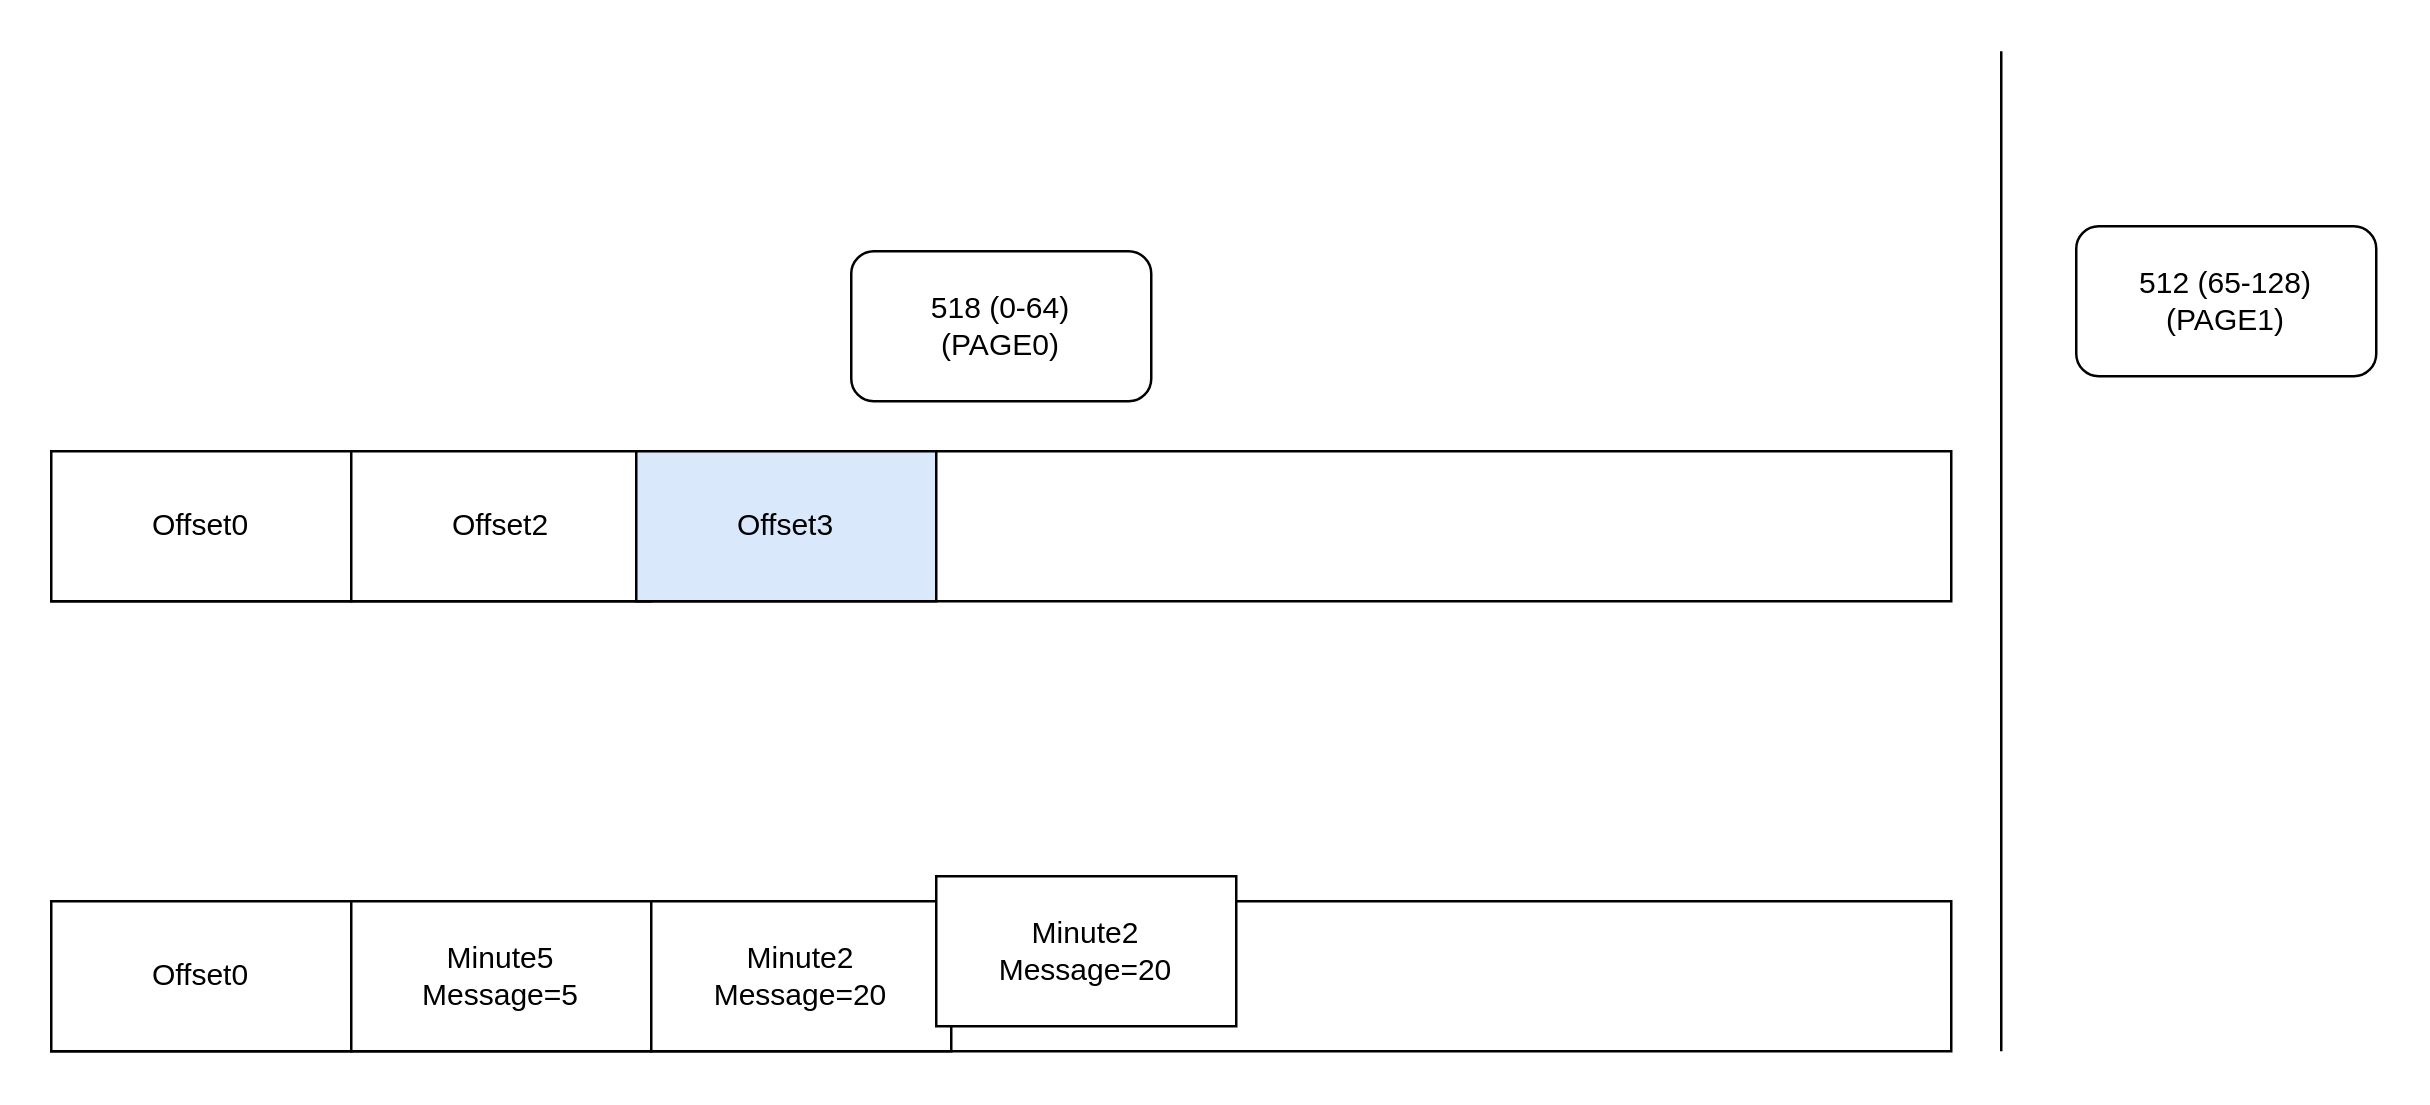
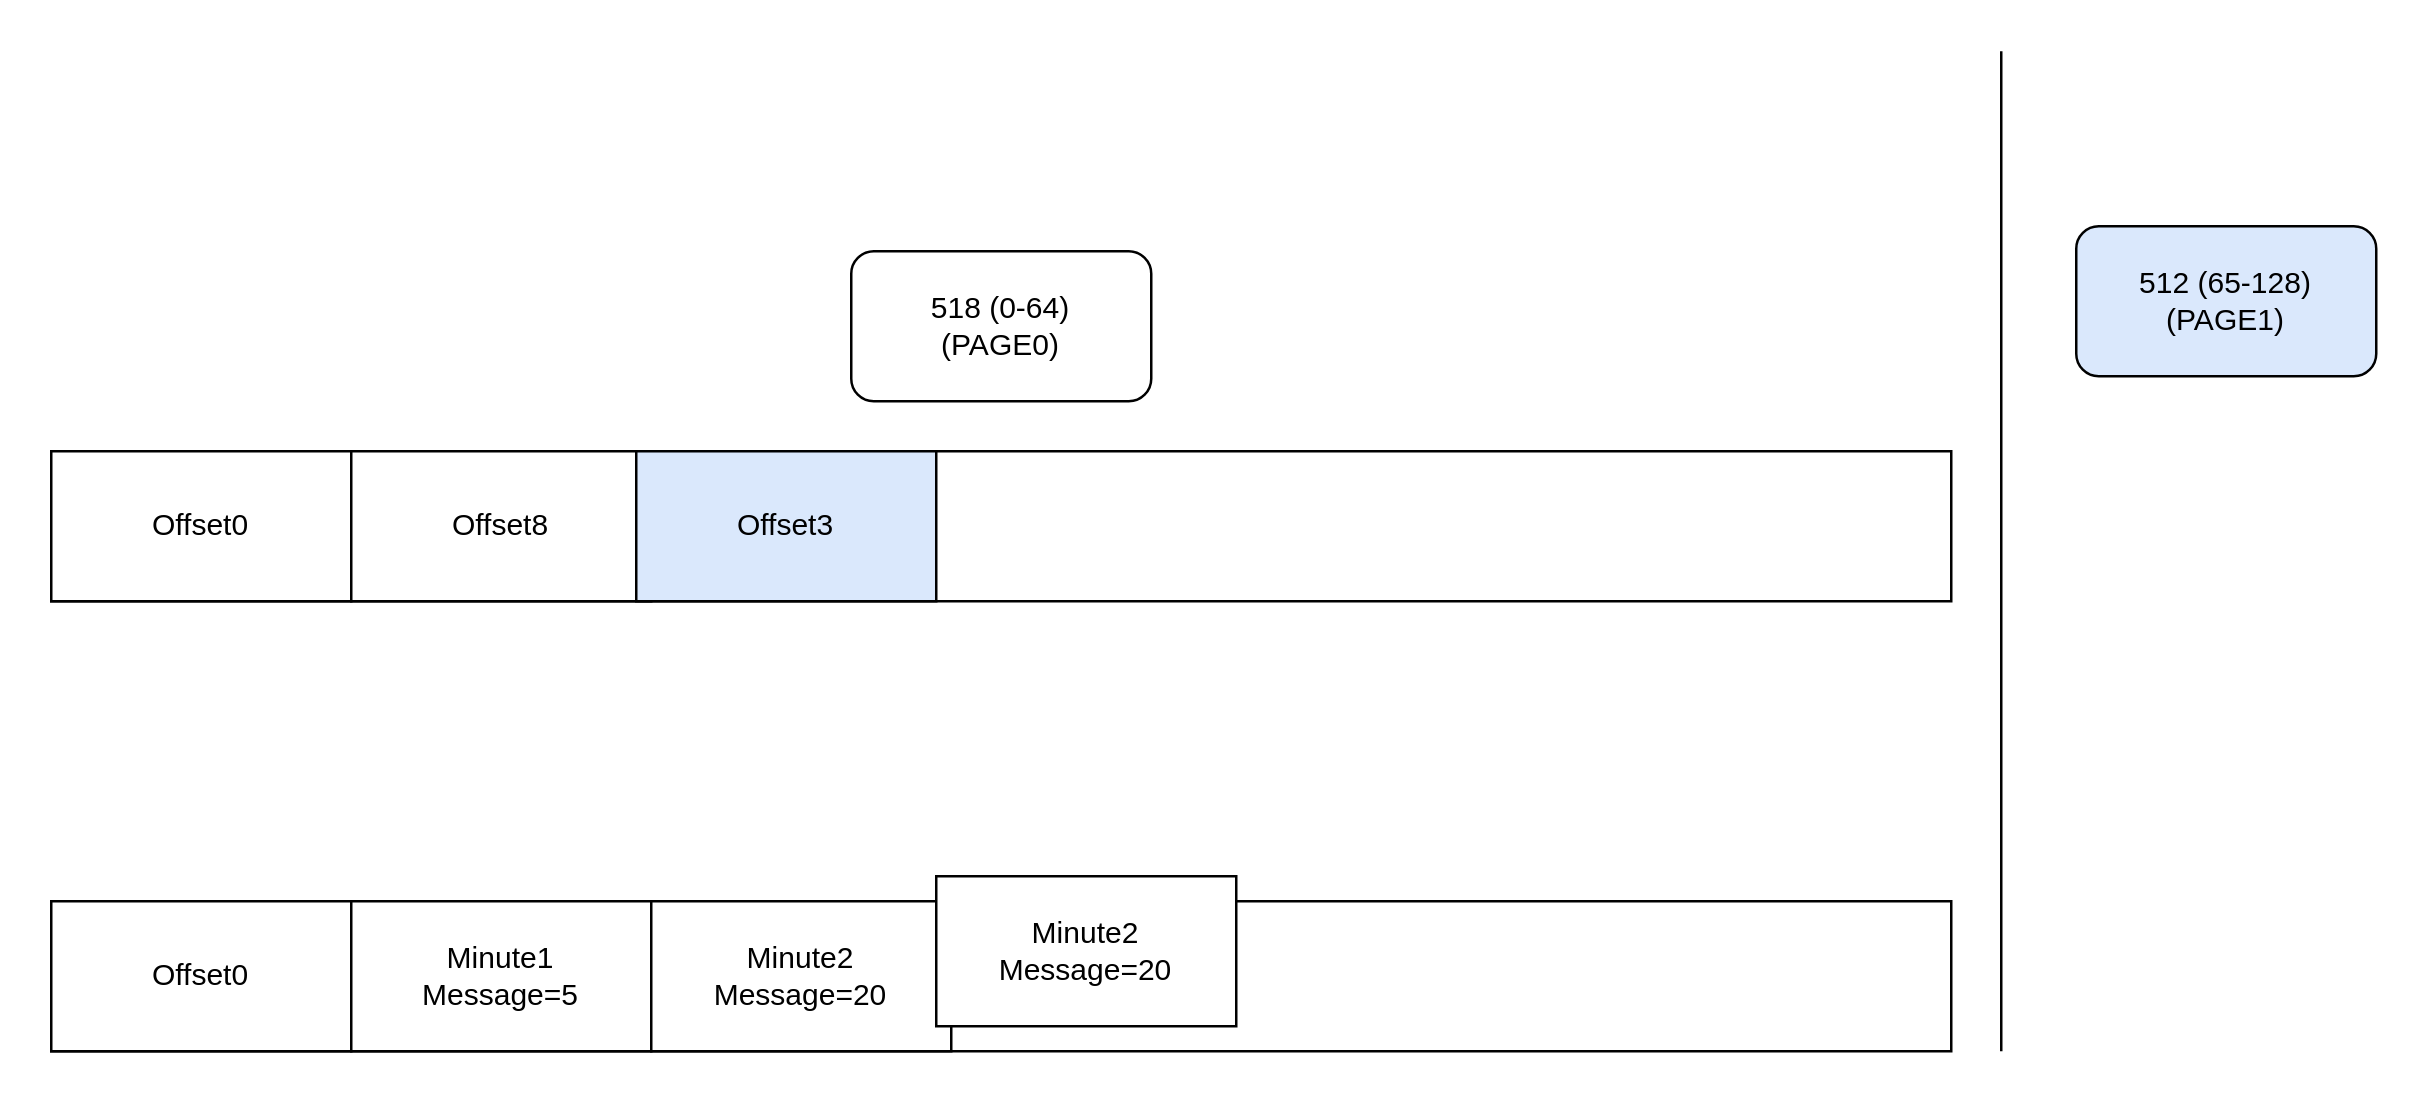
  <mxCell id="0" />
  <mxCell id="1" parent="0" />
  <mxCell id="2" value="" style="rounded=0;whiteSpace=wrap;html=1;" parent="1" vertex="1"><mxGeometry x="20" y="180" width="760" height="60" as="geometry" /></mxCell>
  <mxCell id="3" value="Offset0" style="rounded=0;whiteSpace=wrap;html=1;" parent="1" vertex="1"><mxGeometry x="20" y="180" width="120" height="60" as="geometry" /></mxCell>
- <mxCell id="4" value="Offset2" style="rounded=0;whiteSpace=wrap;html=1;" parent="1" vertex="1"><mxGeometry x="140" y="180" width="120" height="60" as="geometry" /></mxCell>
+ <mxCell id="4" value="Offset8" style="rounded=0;whiteSpace=wrap;html=1;" parent="1" vertex="1"><mxGeometry x="140" y="180" width="120" height="60" as="geometry" /></mxCell>
  <mxCell id="5" value="" style="endArrow=none;html=1;" parent="1" edge="1"><mxGeometry width="50" height="50" relative="1" as="geometry"><mxPoint x="800" y="420" as="sourcePoint" /><mxPoint x="800" as="targetPoint" y="20" /></mxGeometry></mxCell>
  <mxCell id="6" value="518 (0-64)&lt;br&gt;(PAGE0)" style="rounded=1;whiteSpace=wrap;html=1;" parent="1" vertex="1"><mxGeometry x="340" y="100" width="120" height="60" as="geometry" /></mxCell>
- <mxCell id="7" value="512 (65-128)&lt;br&gt;(PAGE1)" style="rounded=1;whiteSpace=wrap;html=1;" parent="1" vertex="1"><mxGeometry x="830" y="90" width="120" height="60" as="geometry" /></mxCell>
+ <mxCell id="7" value="512 (65-128)&lt;br&gt;(PAGE1)" style="rounded=1;whiteSpace=wrap;html=1;fillColor=#dae8fc;" parent="1" vertex="1"><mxGeometry x="830" y="90" width="120" height="60" as="geometry" /></mxCell>
  <mxCell id="8" value="Offset3" style="rounded=0;whiteSpace=wrap;html=1;fillColor=#dae8fc;" parent="1" vertex="1"><mxGeometry x="254" y="180" width="120" height="60" as="geometry" /></mxCell>
  <mxCell id="9" value="" style="rounded=0;whiteSpace=wrap;html=1;" vertex="1" parent="1"><mxGeometry x="20" y="360" width="760" height="60" as="geometry" /></mxCell>
  <mxCell id="10" value="Offset0" style="rounded=0;whiteSpace=wrap;html=1;" vertex="1" parent="1"><mxGeometry x="20" y="360" width="120" height="60" as="geometry" /></mxCell>
- <mxCell id="11" value="Minute5&lt;br&gt;Message=5" style="rounded=0;whiteSpace=wrap;html=1;" vertex="1" parent="1"><mxGeometry x="140" y="360" width="120" height="60" as="geometry" /></mxCell>
+ <mxCell id="11" value="Minute1&lt;br&gt;Message=5" style="rounded=0;whiteSpace=wrap;html=1;" vertex="1" parent="1"><mxGeometry x="140" y="360" width="120" height="60" as="geometry" /></mxCell>
  <mxCell id="12" value="Minute2&lt;br&gt;Message=20" style="rounded=0;whiteSpace=wrap;html=1;" vertex="1" parent="1"><mxGeometry x="260" y="360" width="120" height="60" as="geometry" /></mxCell>
  <mxCell id="13" value="Minute2&lt;br&gt;Message=20" style="rounded=0;whiteSpace=wrap;html=1;" vertex="1" parent="1"><mxGeometry x="374" y="350" width="120" height="60" as="geometry" /></mxCell>
